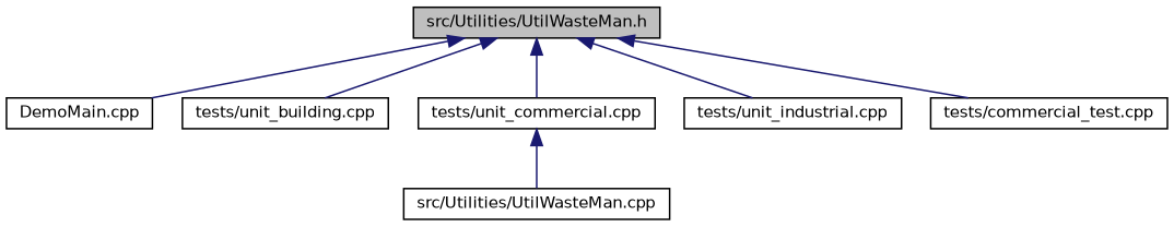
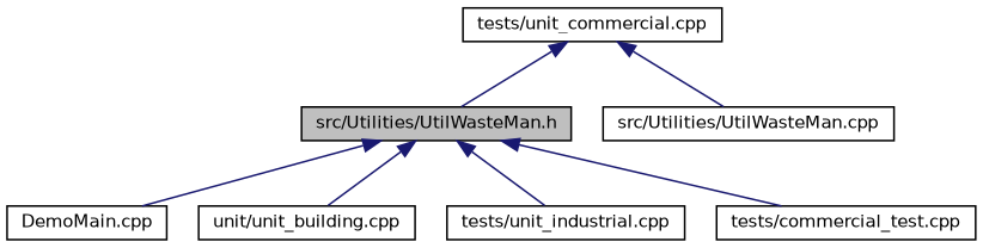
  digraph {
    node [color=black fillcolor=white fontname=Helvetica fontsize=10 shape=record style=filled]
    edge [color=midnightblue dir=back fontname=Helvetica fontsize=10 labelfontname=Helvetica labelfontsize=10 style=solid]
    n1 [fillcolor=grey75 fontcolor=black height=0.2 label="src/Utilities/UtilWasteMan.h" width=0.4]
    n2 [height=0.2 label="DemoMain.cpp" width=0.4]
-   n3 [height=0.2 label="tests/unit_building.cpp" width=0.4]
+   n3 [height=0.2 label="unit/unit_building.cpp" width=0.4]
    n4 [height=0.2 label="tests/unit_commercial.cpp" width=0.4]
    n5 [height=0.2 label="tests/unit_industrial.cpp" width=0.4]
    n6 [height=0.2 label="tests/commercial_test.cpp" width=0.4]
    n7 [height=0.2 label="src/Utilities/UtilWasteMan.cpp" width=0.4]
    n1 -> n2
    n1 -> n3
-   n1 -> n4
+   n4 -> n1
    n1 -> n5
    n1 -> n6
    n4 -> n7
  }
